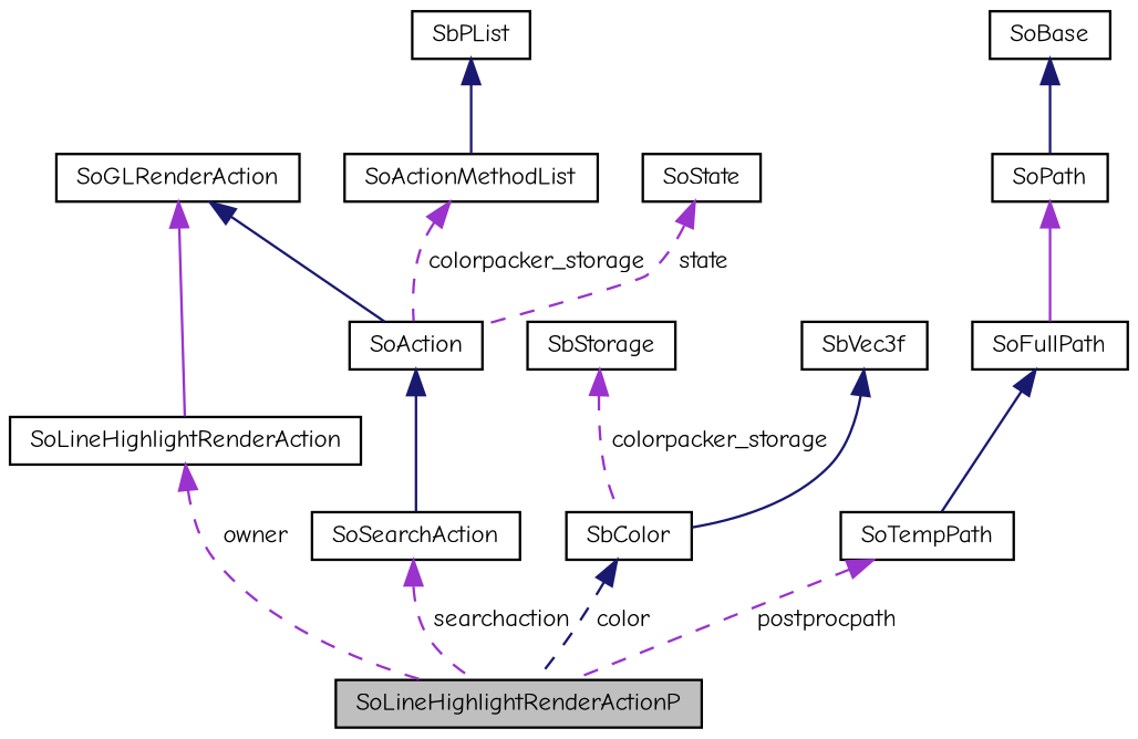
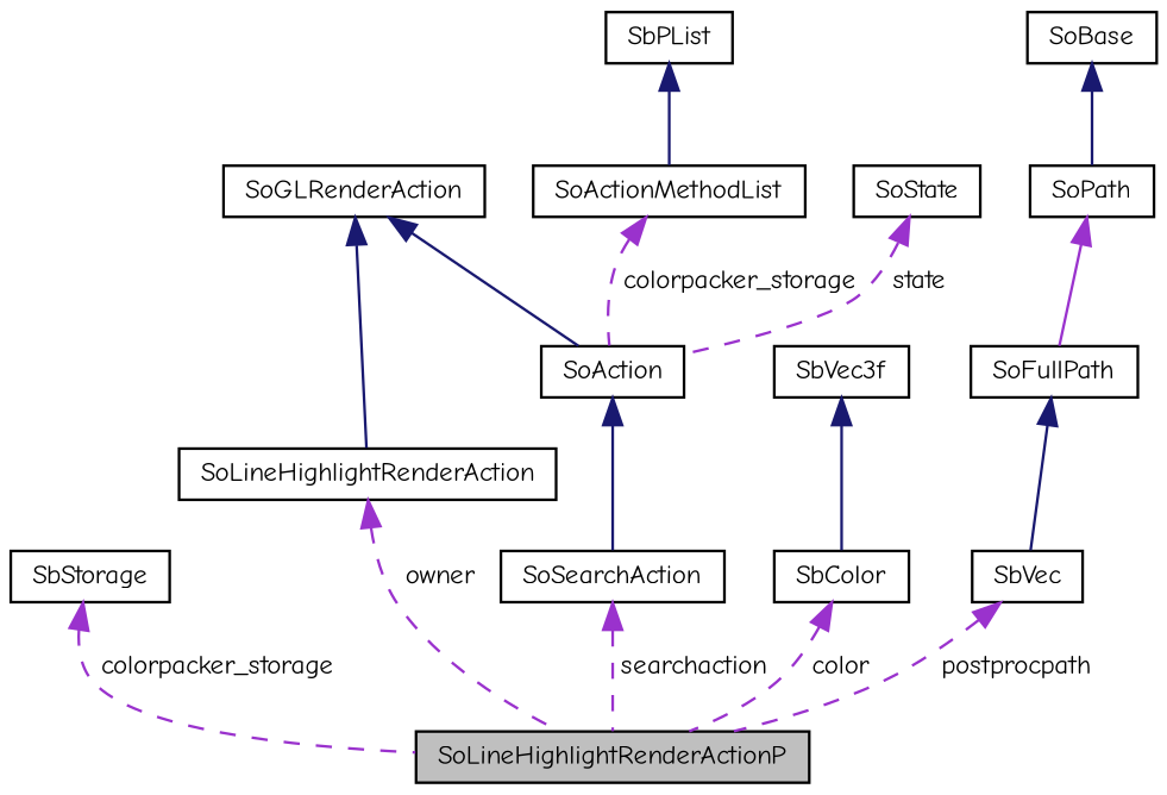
  digraph {
    fontname="Comic Neue"
    node [color=black fillcolor=white fontname="Comic Neue" fontsize=10 shape=record style=filled]
    edge [color=darkorchid3 dir=back fontname="Comic Neue" fontsize=10 labelfontname=Helvetica labelfontsize=10 style=solid]
    n1 [fillcolor=grey75 fontcolor=black height=0.2 label=SoLineHighlightRenderActionP width=0.4]
    n2 [height=0.2 label=SbStorage width=0.4]
    n3 [height=0.2 label=SoSearchAction width=0.4]
    n4 [height=0.2 label=SoAction width=0.4]
    n5 [height=0.2 label=SoGLRenderAction width=0.4]
    n6 [height=0.2 label=SoLineHighlightRenderAction width=0.4]
    n7 [height=0.2 label=SoActionMethodList width=0.4]
    n8 [height=0.2 label=SbPList width=0.4]
    n9 [height=0.2 label=SoState width=0.4]
    n10 [height=0.2 label=SbColor width=0.4]
    n11 [height=0.2 label=SbVec3f width=0.4]
-   n12 [height=0.2 label=SoTempPath width=0.4]
+   n12 [height=0.2 label=SbVec width=0.4]
    n13 [height=0.2 label=SoFullPath width=0.4]
    n14 [height=0.2 label=SoPath width=0.4]
    n15 [height=0.2 label=SoBase width=0.4]
-   n2 -> n10 [label=" colorpacker_storage" style=dashed]
+   n2 -> n1 [label=" colorpacker_storage" style=dashed]
    n3 -> n1 [label=" searchaction" style=dashed]
    n4 -> n3 [color=midnightblue]
    n5 -> n4 [color=midnightblue]
-   n5 -> n6
+   n5 -> n6 [color=midnightblue]
    n6 -> n1 [label=" owner" style=dashed]
    n7 -> n4 [label=" colorpacker_storage" style=dashed]
    n8 -> n7 [color=midnightblue]
    n9 -> n4 [label=" state" style=dashed]
-   n10 -> n1 [color=midnightblue label=" color" style=dashed]
+   n10 -> n1 [label=" color" style=dashed]
    n11 -> n10 [color=midnightblue]
    n12 -> n1 [label=" postprocpath" style=dashed]
    n13 -> n12 [color=midnightblue]
    n14 -> n13
    n15 -> n14 [color=midnightblue]
  }
